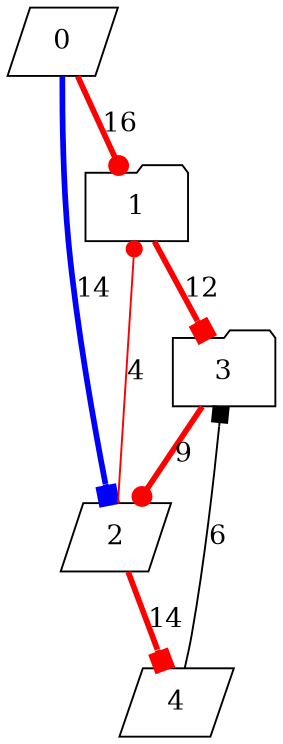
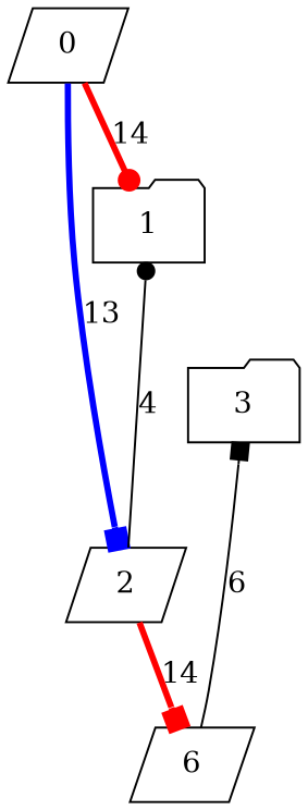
  digraph {
    node [shape=parallelogram]
    edge [arrowhead=box color=red penwidth=3.0]
    1 [shape=folder]
    0
    2
    3 [shape=folder]
-   4
-   1 -> 3 [label=12]
-   0 -> 1 [arrowhead=dot label=16]
-   0 -> 2 [color=blue label=14]
-   2 -> 1 [arrowhead=dot label=4 penwidth=""]
+   4 [label=6]
+   0 -> 1 [arrowhead=dot label=14]
+   0 -> 2 [color=blue label=13]
+   2 -> 1 [arrowhead=dot label=4 color="" penwidth=""]
    2 -> 4 [label=14]
-   3 -> 2 [arrowhead=dot label=9]
    4 -> 3 [label=6 color="" penwidth=""]
  }
